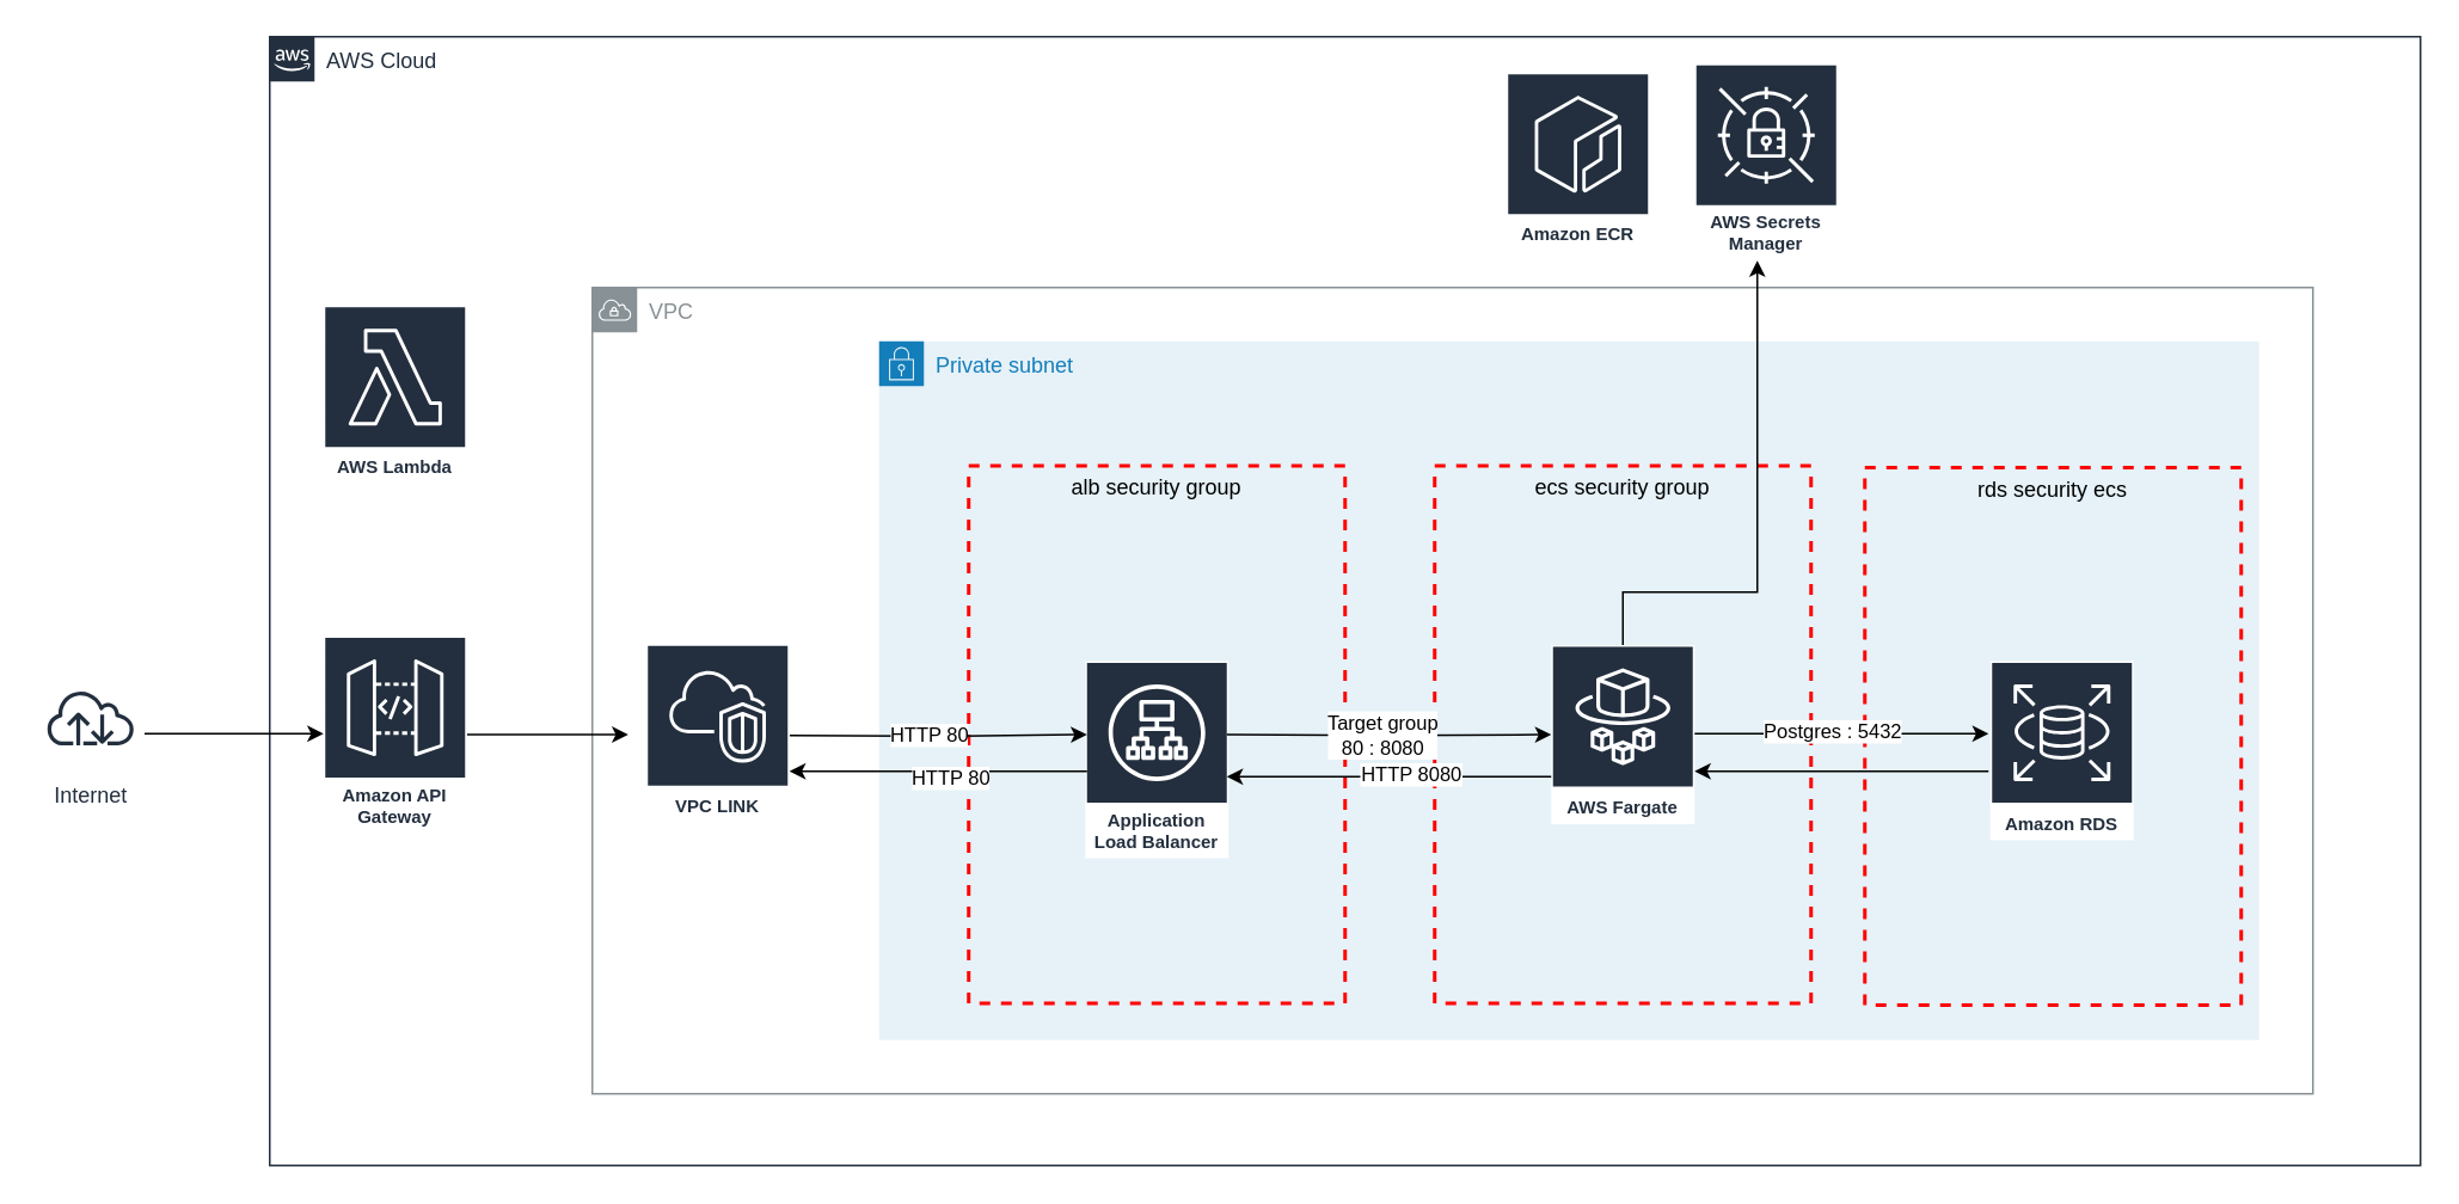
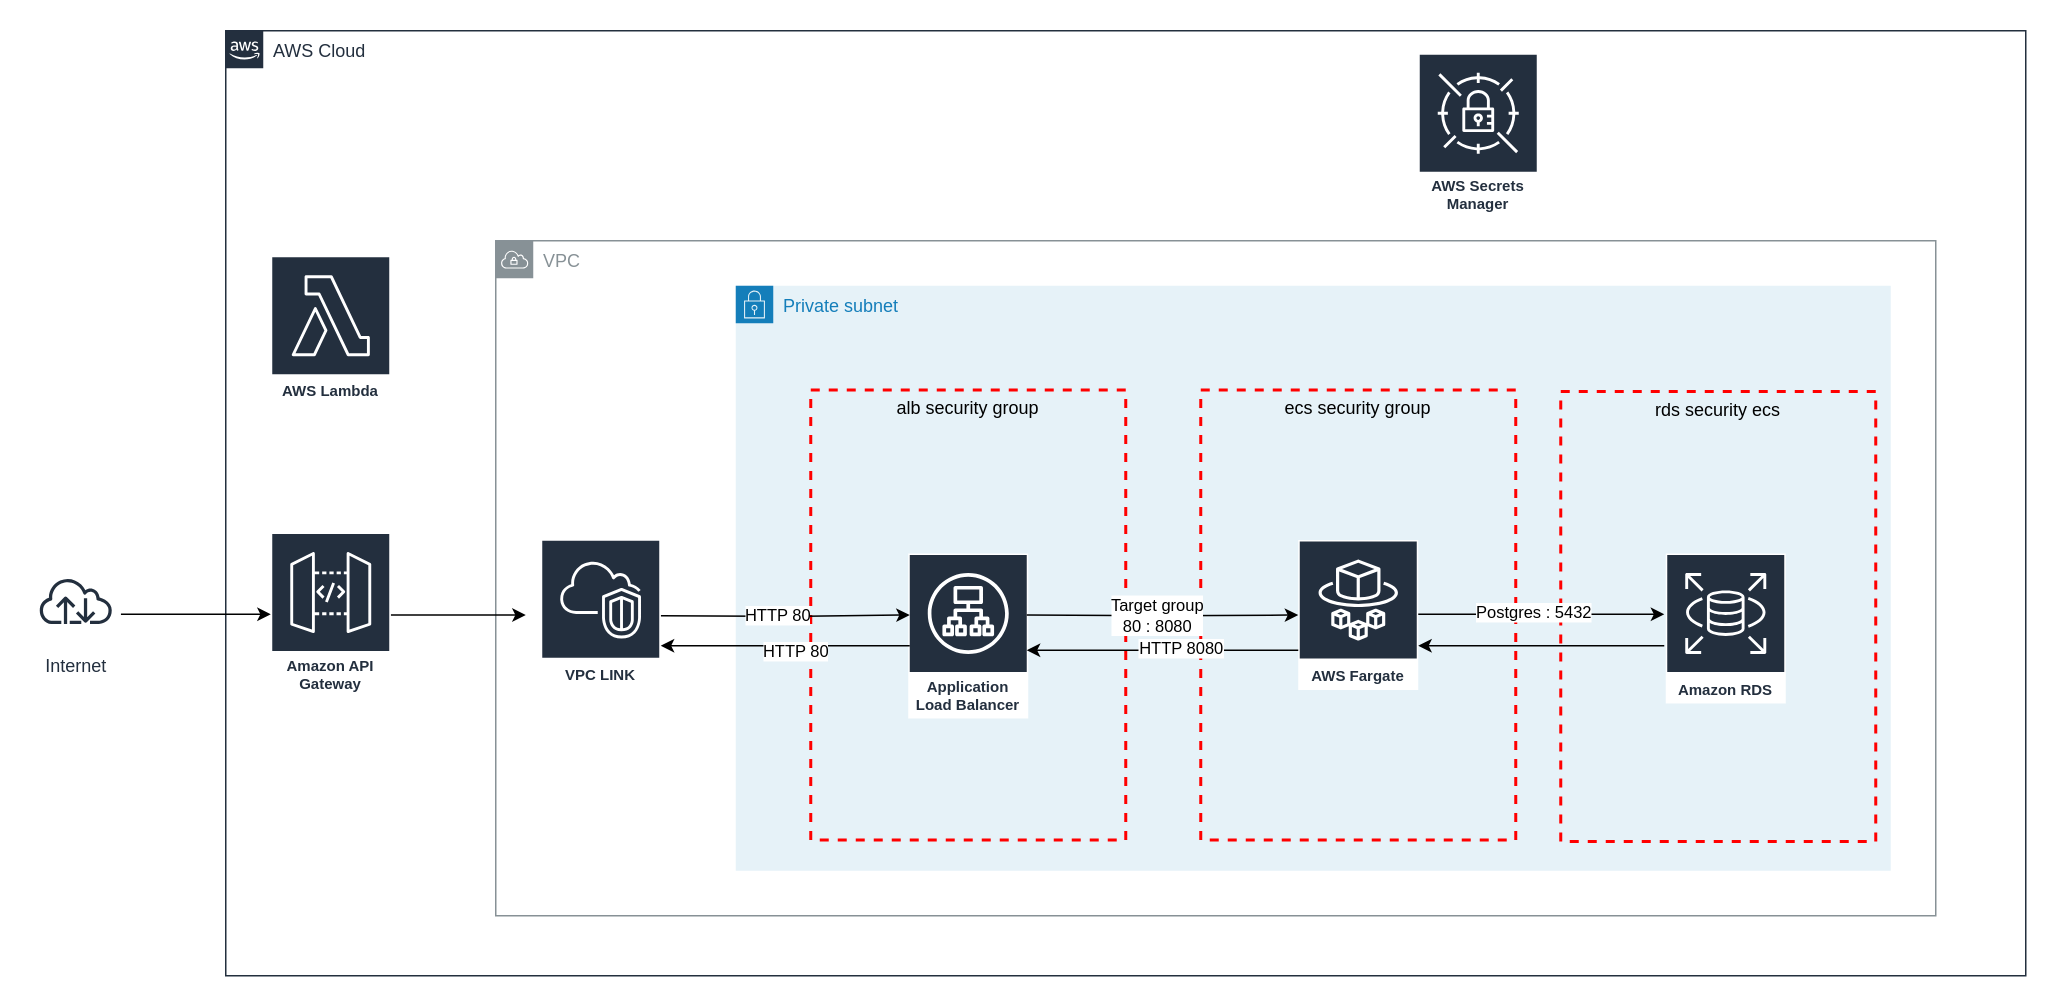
  <mxCell id="0" />
  <mxCell id="1" parent="0" />
  <mxCell id="2" value="AWS Cloud" style="points=[[0,0],[0.25,0],[0.5,0],[0.75,0],[1,0],[1,0.25],[1,0.5],[1,0.75],[1,1],[0.75,1],[0.5,1],[0.25,1],[0,1],[0,0.75],[0,0.5],[0,0.25]];outlineConnect=0;gradientColor=none;html=1;whiteSpace=wrap;fontSize=12;fontStyle=0;container=1;pointerEvents=0;collapsible=0;recursiveResize=0;shape=mxgraph.aws4.group;grIcon=mxgraph.aws4.group_aws_cloud_alt;strokeColor=#232F3E;fillColor=none;verticalAlign=top;align=left;spacingLeft=30;fontColor=#232F3E;dashed=0;" parent="1" vertex="1"><mxGeometry x="150" y="20" width="1200" height="630" as="geometry" /></mxCell>
  <mxCell id="3" value="AWS Lambda" style="sketch=0;outlineConnect=0;fontColor=#232F3E;gradientColor=none;strokeColor=#ffffff;fillColor=#232F3E;dashed=0;verticalLabelPosition=middle;verticalAlign=bottom;align=center;html=1;whiteSpace=wrap;fontSize=10;fontStyle=1;spacing=3;shape=mxgraph.aws4.productIcon;prIcon=mxgraph.aws4.lambda;" parent="2" vertex="1"><mxGeometry x="30" y="150" width="80" height="100" as="geometry" /></mxCell>
  <mxCell id="4" value="AWS Secrets Manager" style="sketch=0;outlineConnect=0;fontColor=#232F3E;gradientColor=none;strokeColor=#ffffff;fillColor=#232F3E;dashed=0;verticalLabelPosition=middle;verticalAlign=bottom;align=center;html=1;whiteSpace=wrap;fontSize=10;fontStyle=1;spacing=3;shape=mxgraph.aws4.productIcon;prIcon=mxgraph.aws4.secrets_manager;" parent="2" vertex="1"><mxGeometry x="795" y="15" width="80" height="110" as="geometry" /></mxCell>
- <mxCell id="5" value="Amazon ECR" style="sketch=0;outlineConnect=0;fontColor=#232F3E;gradientColor=none;strokeColor=#ffffff;fillColor=#232F3E;dashed=0;verticalLabelPosition=middle;verticalAlign=bottom;align=center;html=1;whiteSpace=wrap;fontSize=10;fontStyle=1;spacing=3;shape=mxgraph.aws4.productIcon;prIcon=mxgraph.aws4.ecr;" parent="2" vertex="1"><mxGeometry x="690" y="20" width="80" height="100" as="geometry" /></mxCell>
  <mxCell id="6" value="VPC" style="sketch=0;outlineConnect=0;gradientColor=none;html=1;whiteSpace=wrap;fontSize=12;fontStyle=0;shape=mxgraph.aws4.group;grIcon=mxgraph.aws4.group_vpc;strokeColor=#879196;fillColor=none;verticalAlign=top;align=left;spacingLeft=30;fontColor=#879196;dashed=0;" parent="1" vertex="1"><mxGeometry x="330" y="160" width="960" height="450" as="geometry" /></mxCell>
  <mxCell id="7" value="Private subnet" style="points=[[0,0],[0.25,0],[0.5,0],[0.75,0],[1,0],[1,0.25],[1,0.5],[1,0.75],[1,1],[0.75,1],[0.5,1],[0.25,1],[0,1],[0,0.75],[0,0.5],[0,0.25]];outlineConnect=0;gradientColor=none;html=1;whiteSpace=wrap;fontSize=12;fontStyle=0;container=1;pointerEvents=0;collapsible=0;recursiveResize=0;shape=mxgraph.aws4.group;grIcon=mxgraph.aws4.group_security_group;grStroke=0;strokeColor=#147EBA;fillColor=#E6F2F8;verticalAlign=top;align=left;spacingLeft=30;fontColor=#147EBA;dashed=0;" parent="1" vertex="1"><mxGeometry x="490" y="190" width="770" height="390" as="geometry" /></mxCell>
  <mxCell id="8" value="ecs security group" style="fontStyle=0;verticalAlign=top;align=center;spacingTop=-2;fillColor=none;rounded=0;whiteSpace=wrap;html=1;strokeColor=#FF0000;strokeWidth=2;dashed=1;container=1;collapsible=0;expand=0;recursiveResize=0;" parent="7" vertex="1"><mxGeometry x="310" y="69.5" width="210" height="300" as="geometry" /></mxCell>
  <mxCell id="9" value="AWS Fargate" style="sketch=0;outlineConnect=0;fontColor=#232F3E;gradientColor=none;strokeColor=#ffffff;fillColor=#232F3E;dashed=0;verticalLabelPosition=middle;verticalAlign=bottom;align=center;html=1;whiteSpace=wrap;fontSize=10;fontStyle=1;spacing=3;shape=mxgraph.aws4.productIcon;prIcon=mxgraph.aws4.fargate;" parent="8" vertex="1"><mxGeometry x="65" y="100" width="80" height="100" as="geometry" /></mxCell>
  <mxCell id="10" value="alb security group" style="fontStyle=0;verticalAlign=top;align=center;spacingTop=-2;fillColor=none;rounded=0;whiteSpace=wrap;html=1;strokeColor=#FF0000;strokeWidth=2;dashed=1;container=1;collapsible=0;expand=0;recursiveResize=0;" parent="7" vertex="1"><mxGeometry x="50" y="69.5" width="210" height="300" as="geometry" /></mxCell>
  <mxCell id="11" value="Application Load Balancer" style="sketch=0;outlineConnect=0;fontColor=#232F3E;gradientColor=none;strokeColor=#ffffff;fillColor=#232F3E;dashed=0;verticalLabelPosition=middle;verticalAlign=bottom;align=center;html=1;whiteSpace=wrap;fontSize=10;fontStyle=1;spacing=3;shape=mxgraph.aws4.productIcon;prIcon=mxgraph.aws4.application_load_balancer;" parent="10" vertex="1"><mxGeometry x="65" y="109" width="80" height="110" as="geometry" /></mxCell>
  <mxCell id="12" style="edgeStyle=orthogonalEdgeStyle;rounded=0;orthogonalLoop=1;jettySize=auto;html=1;" parent="7" target="9" edge="1"><mxGeometry relative="1" as="geometry"><mxPoint x="194" y="219.5" as="sourcePoint" /></mxGeometry></mxCell>
  <mxCell id="13" value="Target group&lt;br style=&quot;border-color: var(--border-color);&quot;&gt;80 : 8080" style="edgeLabel;html=1;align=center;verticalAlign=middle;resizable=0;points=[];" parent="12" vertex="1" connectable="0"><mxGeometry x="-0.116" y="2" relative="1" as="geometry"><mxPoint x="6" y="2" as="offset" /></mxGeometry></mxCell>
  <mxCell id="14" style="edgeStyle=orthogonalEdgeStyle;rounded=0;orthogonalLoop=1;jettySize=auto;html=1;" parent="7" edge="1"><mxGeometry relative="1" as="geometry"><mxPoint x="375" y="243" as="sourcePoint" /><mxPoint x="194" y="243" as="targetPoint" /><Array as="points"><mxPoint x="270" y="243" /><mxPoint x="270" y="243" /></Array></mxGeometry></mxCell>
  <mxCell id="15" value="HTTP 8080" style="edgeLabel;html=1;align=center;verticalAlign=middle;resizable=0;points=[];" parent="14" vertex="1" connectable="0"><mxGeometry x="-0.127" y="-2" relative="1" as="geometry"><mxPoint as="offset" /></mxGeometry></mxCell>
  <mxCell id="16" value="rds security ecs" style="fontStyle=0;verticalAlign=top;align=center;spacingTop=-2;fillColor=none;rounded=0;whiteSpace=wrap;html=1;strokeColor=#FF0000;strokeWidth=2;dashed=1;container=1;collapsible=0;expand=0;recursiveResize=0;" parent="1" vertex="1"><mxGeometry x="1040" y="260.5" width="210" height="300" as="geometry" /></mxCell>
  <mxCell id="17" value="Amazon RDS" style="sketch=0;outlineConnect=0;fontColor=#232F3E;gradientColor=none;strokeColor=#ffffff;fillColor=#232F3E;dashed=0;verticalLabelPosition=middle;verticalAlign=bottom;align=center;html=1;whiteSpace=wrap;fontSize=10;fontStyle=1;spacing=3;shape=mxgraph.aws4.productIcon;prIcon=mxgraph.aws4.rds;" parent="16" vertex="1"><mxGeometry x="70" y="108" width="80" height="100" as="geometry" /></mxCell>
  <mxCell id="18" style="edgeStyle=orthogonalEdgeStyle;rounded=0;orthogonalLoop=1;jettySize=auto;html=1;" parent="1" edge="1"><mxGeometry relative="1" as="geometry"><mxPoint x="440" y="410" as="sourcePoint" /><mxPoint x="606" y="409.5" as="targetPoint" /></mxGeometry></mxCell>
  <mxCell id="19" value="HTTP 80" style="edgeLabel;html=1;align=center;verticalAlign=middle;resizable=0;points=[];" parent="18" vertex="1" connectable="0"><mxGeometry x="-0.077" y="2" relative="1" as="geometry"><mxPoint y="1" as="offset" /></mxGeometry></mxCell>
  <mxCell id="20" style="edgeStyle=orthogonalEdgeStyle;rounded=0;orthogonalLoop=1;jettySize=auto;html=1;" parent="1" source="21" edge="1"><mxGeometry relative="1" as="geometry"><mxPoint x="350" y="409.5" as="targetPoint" /></mxGeometry></mxCell>
  <mxCell id="21" value="Amazon API Gateway" style="sketch=0;outlineConnect=0;fontColor=#232F3E;gradientColor=none;strokeColor=#ffffff;fillColor=#232F3E;dashed=0;verticalLabelPosition=middle;verticalAlign=bottom;align=center;html=1;whiteSpace=wrap;fontSize=10;fontStyle=1;spacing=3;shape=mxgraph.aws4.productIcon;prIcon=mxgraph.aws4.api_gateway;" parent="1" vertex="1"><mxGeometry x="180" y="354.5" width="80" height="110" as="geometry" /></mxCell>
  <mxCell id="22" style="edgeStyle=orthogonalEdgeStyle;rounded=0;orthogonalLoop=1;jettySize=auto;html=1;" parent="1" source="9" edge="1"><mxGeometry relative="1" as="geometry"><mxPoint x="1109" y="409" as="targetPoint" /></mxGeometry></mxCell>
  <mxCell id="23" value="Postgres : 5432" style="edgeLabel;html=1;align=center;verticalAlign=middle;resizable=0;points=[];" parent="22" vertex="1" connectable="0"><mxGeometry x="0.647" y="2" relative="1" as="geometry"><mxPoint x="-59" as="offset" /></mxGeometry></mxCell>
  <mxCell id="24" style="edgeStyle=orthogonalEdgeStyle;rounded=0;orthogonalLoop=1;jettySize=auto;html=1;" parent="1" edge="1"><mxGeometry relative="1" as="geometry"><mxPoint x="606" y="430" as="sourcePoint" /><mxPoint x="440" y="430" as="targetPoint" /><Array as="points"><mxPoint x="500" y="430" /><mxPoint x="500" y="430" /></Array></mxGeometry></mxCell>
  <mxCell id="25" value="HTTP 80" style="edgeLabel;html=1;align=center;verticalAlign=middle;resizable=0;points=[];" parent="24" vertex="1" connectable="0"><mxGeometry x="-0.07" y="3" relative="1" as="geometry"><mxPoint as="offset" /></mxGeometry></mxCell>
  <mxCell id="26" style="edgeStyle=orthogonalEdgeStyle;rounded=0;orthogonalLoop=1;jettySize=auto;html=1;" parent="1" target="9" edge="1"><mxGeometry relative="1" as="geometry"><Array as="points"><mxPoint x="990" y="430" /><mxPoint x="990" y="430" /></Array><mxPoint x="1109" y="430" as="sourcePoint" /></mxGeometry></mxCell>
  <mxCell id="27" style="edgeStyle=orthogonalEdgeStyle;rounded=0;orthogonalLoop=1;jettySize=auto;html=1;" parent="1" target="21" edge="1"><mxGeometry relative="1" as="geometry"><mxPoint x="80" y="409" as="sourcePoint" /></mxGeometry></mxCell>
  <mxCell id="28" value="VPC LINK" style="sketch=0;outlineConnect=0;fontColor=#232F3E;gradientColor=none;strokeColor=#ffffff;fillColor=#232F3E;dashed=0;verticalLabelPosition=middle;verticalAlign=bottom;align=center;html=1;whiteSpace=wrap;fontSize=10;fontStyle=1;spacing=3;shape=mxgraph.aws4.productIcon;prIcon=mxgraph.aws4.vpc;" parent="1" vertex="1"><mxGeometry x="360" y="359" width="80" height="100" as="geometry" /></mxCell>
- <mxCell id="29" style="edgeStyle=orthogonalEdgeStyle;rounded=0;orthogonalLoop=1;jettySize=auto;html=1;" parent="1" source="9" target="4" edge="1"><mxGeometry relative="1" as="geometry"><Array as="points"><mxPoint x="905" y="330" /><mxPoint x="980" y="330" /><mxPoint x="980" y="95" /></Array></mxGeometry></mxCell>
  <mxCell id="30" value="Internet" style="sketch=0;outlineConnect=0;fontColor=#232F3E;gradientColor=none;strokeColor=#232F3E;fillColor=#ffffff;dashed=0;verticalLabelPosition=bottom;verticalAlign=top;align=center;html=1;fontSize=12;fontStyle=0;aspect=fixed;shape=mxgraph.aws4.resourceIcon;resIcon=mxgraph.aws4.internet;" parent="1" vertex="1"><mxGeometry x="20" y="370" width="60" height="60" as="geometry" /></mxCell>
